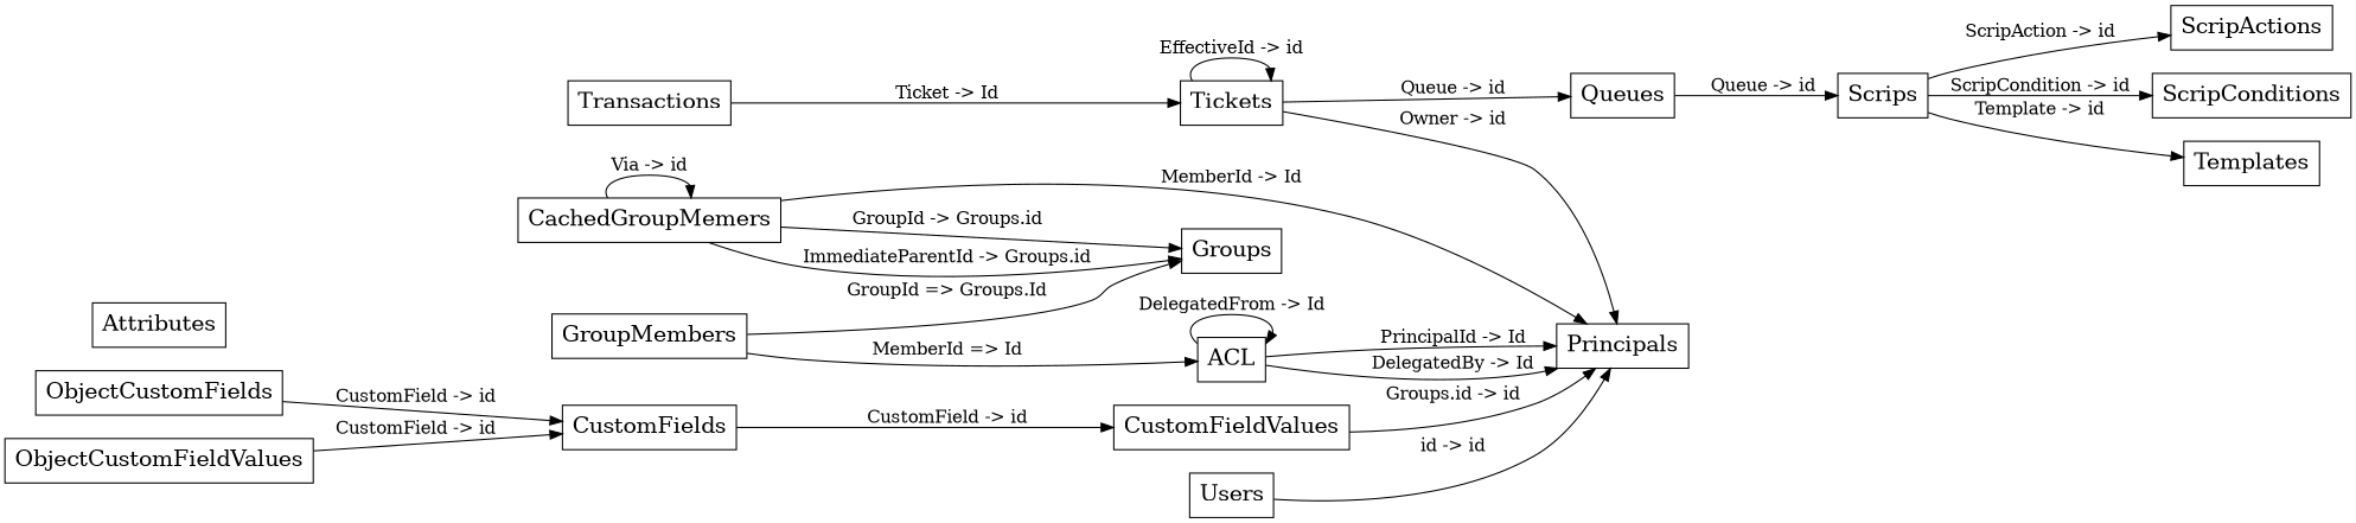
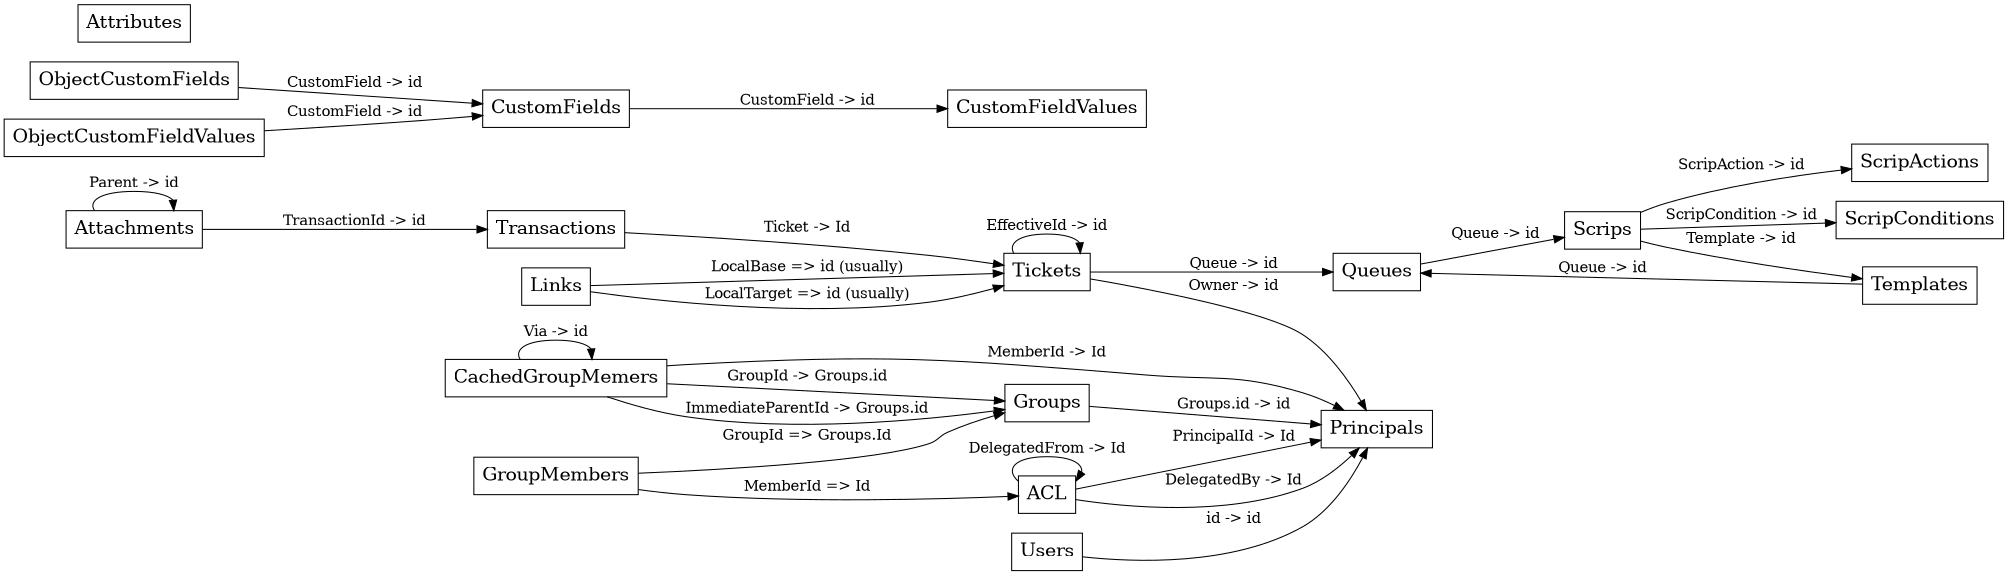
  digraph {
    concentrate=true
    rankdir=LR
    node [fontsize=18 shape=record]
    ACL [label="<col0> \N "]
    Principals [label="<col0> \N "]
+   Attachments [label="<col0> \N "]
    Transactions [label="<col0> \N "]
    Tickets [label="<col0> \N "]
    Queues [label="<col0> \N "]
    CachedGroupMemers [label="<col0> \N "]
    Groups [label="<col0> \N "]
    CustomFields [label="<col0> \N "]
    CustomFieldValues [label="<col0> \N "]
    GroupMembers [label="<col0> \N "]
+   Links [label="<col0> \N "]
    Scrips [label="<col0> \N "]
    Attributes [label="<col0> \N "]
    ScripActions [label="<col0> \N "]
    ScripConditions [label="<col0> \N "]
    Templates [label="<col0> \N "]
    ObjectCustomFields [label="<col0> \N "]
    ObjectCustomFieldValues [label="<col0> \N "]
    Users [label="<col0> \N "]
    ACL -> ACL [label="DelegatedFrom -> Id"]
    ACL -> Principals [label="PrincipalId -> Id"]
    ACL -> Principals [label="DelegatedBy -> Id"]
+   Attachments -> Attachments [label="Parent -> id"]
+   Attachments -> Transactions [label="TransactionId -> id"]
    Transactions -> Tickets [label="Ticket -> Id"]
    Tickets -> Principals [label="Owner -> id"]
    Tickets -> Tickets [label="EffectiveId -> id"]
    Tickets -> Queues [label="Queue -> id"]
    Queues -> Scrips [label="Queue -> id"]
    CachedGroupMemers -> Principals [label="MemberId -> Id"]
    CachedGroupMemers -> CachedGroupMemers [label="Via -> id"]
    CachedGroupMemers -> Groups [label="GroupId -> Groups.id"]
    CachedGroupMemers -> Groups [label="ImmediateParentId -> Groups.id"]
-   CustomFieldValues -> Principals [label="Groups.id -> id"]
+   Groups -> Principals [label="Groups.id -> id"]
    CustomFields -> CustomFieldValues [label="CustomField -> id"]
    GroupMembers -> ACL [label="MemberId => Id"]
    GroupMembers -> Groups [label="GroupId => Groups.Id"]
+   Links -> Tickets [label="LocalBase => id (usually)"]
+   Links -> Tickets [label="LocalTarget => id (usually)"]
    Scrips -> ScripActions [label="ScripAction -> id"]
    Scrips -> ScripConditions [label="ScripCondition -> id"]
    Scrips -> Templates [label="Template -> id"]
+   Templates -> Queues [label="Queue -> id"]
    ObjectCustomFields -> CustomFields [label="CustomField -> id"]
    ObjectCustomFieldValues -> CustomFields [label="CustomField -> id"]
    Users -> Principals [label="id -> id"]
  }
